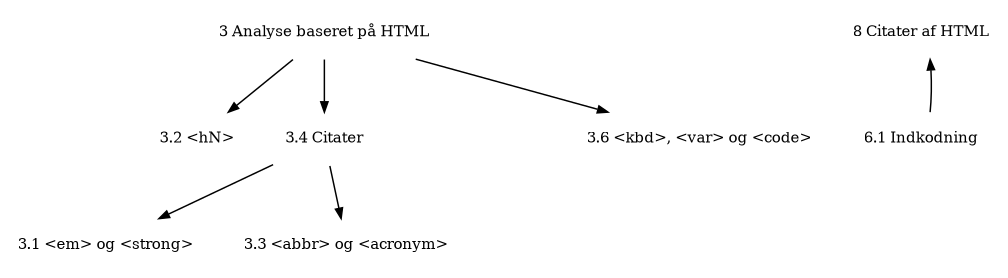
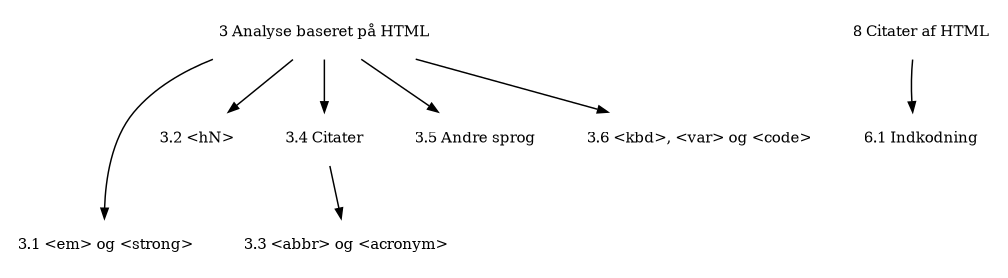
  digraph {
    rankdir=TB
    node [fontsize=10 shape=none]
    edge [arrowsize=0.7]
    n1 [label="3 Analyse baseret på HTML"]
    "3.1 <em> og <strong>"
    "3.2 <hN>"
    "3.4 Citater"
+   "3.5 Andre sprog"
    "3.6 <kbd>, <var> og <code>"
    "3.3 <abbr> og <acronym>"
    n8 [label="8 Citater af HTML"]
    n9 [label="6.1 Indkodning"]
-   "3.4 Citater" -> "3.1 <em> og <strong>"
+   n1 -> "3.1 <em> og <strong>"
    n1 -> "3.2 <hN>"
    n1 -> "3.4 Citater"
+   n1 -> "3.5 Andre sprog"
    n1 -> "3.6 <kbd>, <var> og <code>"
    "3.4 Citater" -> "3.3 <abbr> og <acronym>"
-   n9 -> n8
+   n8 -> n9
  }
